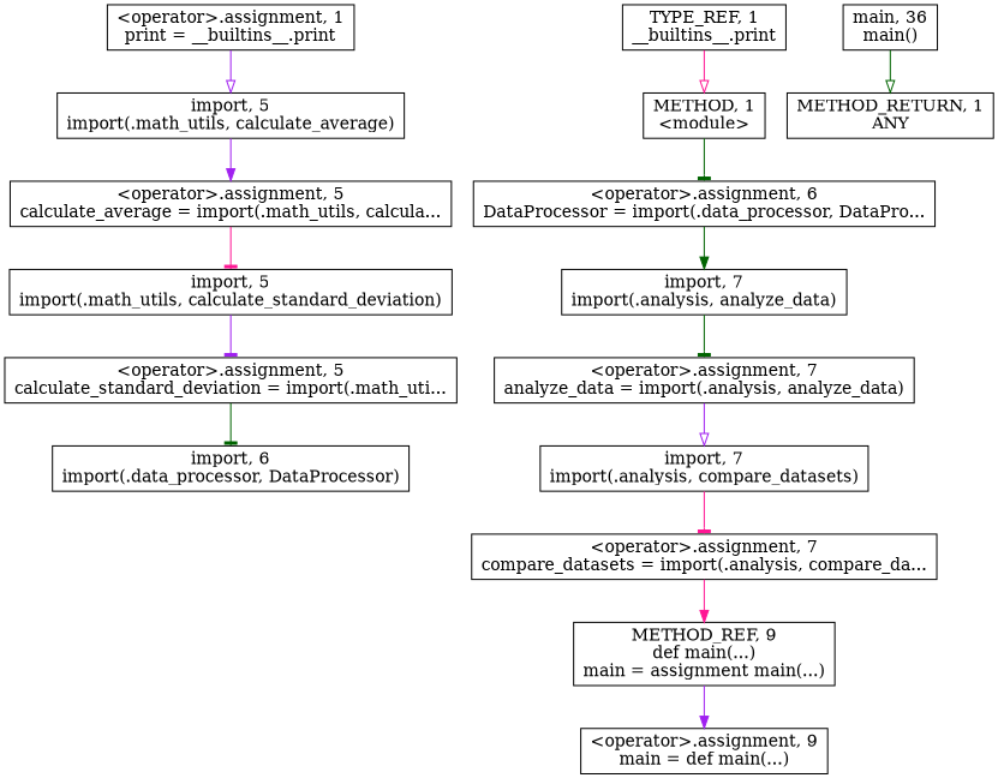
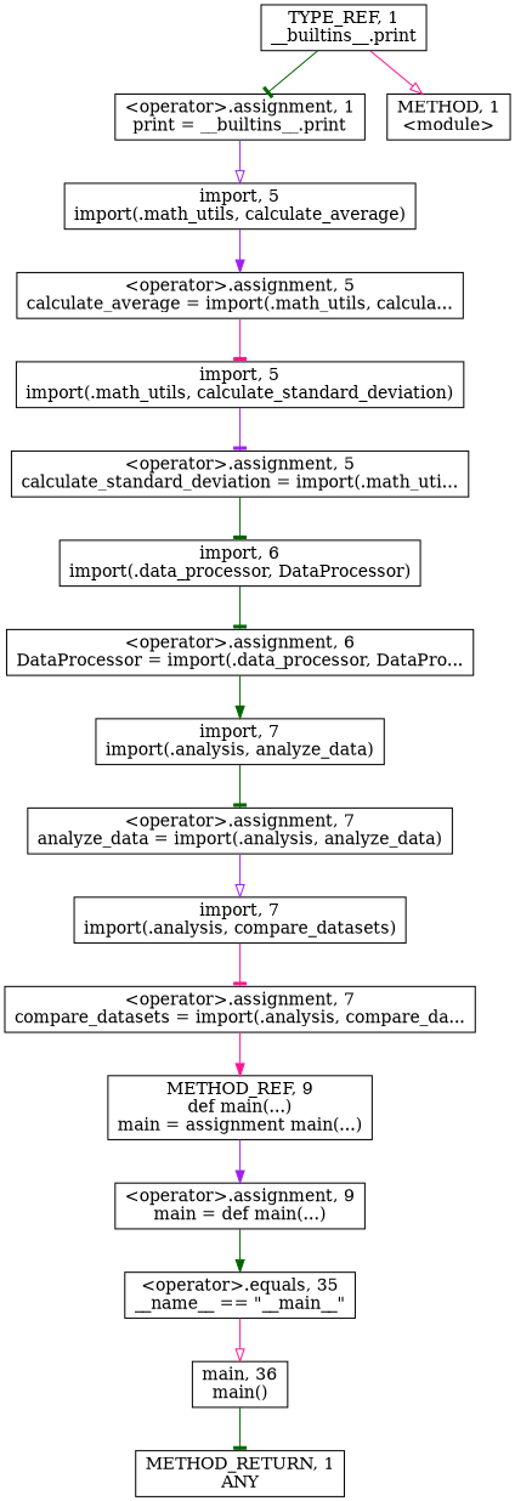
  digraph {
    node [shape=rect]
    edge [arrowhead=tee color=darkgreen]
    n1 [label=<&lt;operator&gt;.assignment, 1<BR/>print = __builtins__.print>]
    n2 [label=<import, 5<BR/>import(.math_utils, calculate_average)>]
    n3 [label=<&lt;operator&gt;.assignment, 5<BR/>calculate_average = import(.math_utils, calcula...>]
    n4 [label=<&lt;operator&gt;.assignment, 6<BR/>DataProcessor = import(.data_processor, DataPro...>]
    n5 [label=<import, 7<BR/>import(.analysis, analyze_data)>]
    n6 [label=<&lt;operator&gt;.assignment, 7<BR/>analyze_data = import(.analysis, analyze_data)>]
    n7 [label=<&lt;operator&gt;.assignment, 9<BR/>main = def main(...)>]
+   n8 [label=<&lt;operator&gt;.equals, 35<BR/>__name__ == &quot;__main__&quot;>]
    n9 [label=<main, 36<BR/>main()>]
    n10 [label=<TYPE_REF, 1<BR/>__builtins__.print>]
    n11 [label=<METHOD, 1<BR/>&lt;module&gt;>]
    n12 [label=<import, 5<BR/>import(.math_utils, calculate_standard_deviation)>]
    n13 [label=<&lt;operator&gt;.assignment, 5<BR/>calculate_standard_deviation = import(.math_uti...>]
    n14 [label=<import, 6<BR/>import(.data_processor, DataProcessor)>]
    n15 [label=<import, 7<BR/>import(.analysis, compare_datasets)>]
    n16 [label=<&lt;operator&gt;.assignment, 7<BR/>compare_datasets = import(.analysis, compare_da...>]
    n17 [label=<METHOD_REF, 9<BR/>def main(...)<BR/>main = assignment main(...)>]
    n18 [label=<METHOD_RETURN, 1<BR/>ANY>]
    n1 -> n2 [arrowhead=onormal color=purple]
    n2 -> n3 [arrowhead=normal color=purple]
    n3 -> n12 [color=deeppink]
    n4 -> n5 [arrowhead=normal]
    n5 -> n6
    n6 -> n15 [arrowhead=onormal color=purple]
-   n9 -> n18 [arrowhead=onormal]
+   n7 -> n8 [arrowhead=normal]
+   n8 -> n9 [arrowhead=onormal color=deeppink]
+   n9 -> n18
+   n10 -> n1
    n10 -> n11 [arrowhead=onormal color=deeppink]
    n12 -> n13 [color=purple]
    n13 -> n14
-   n11 -> n4
+   n14 -> n4
    n15 -> n16 [color=deeppink]
    n16 -> n17 [arrowhead=normal color=deeppink]
    n17 -> n7 [arrowhead=normal color=purple]
  }
